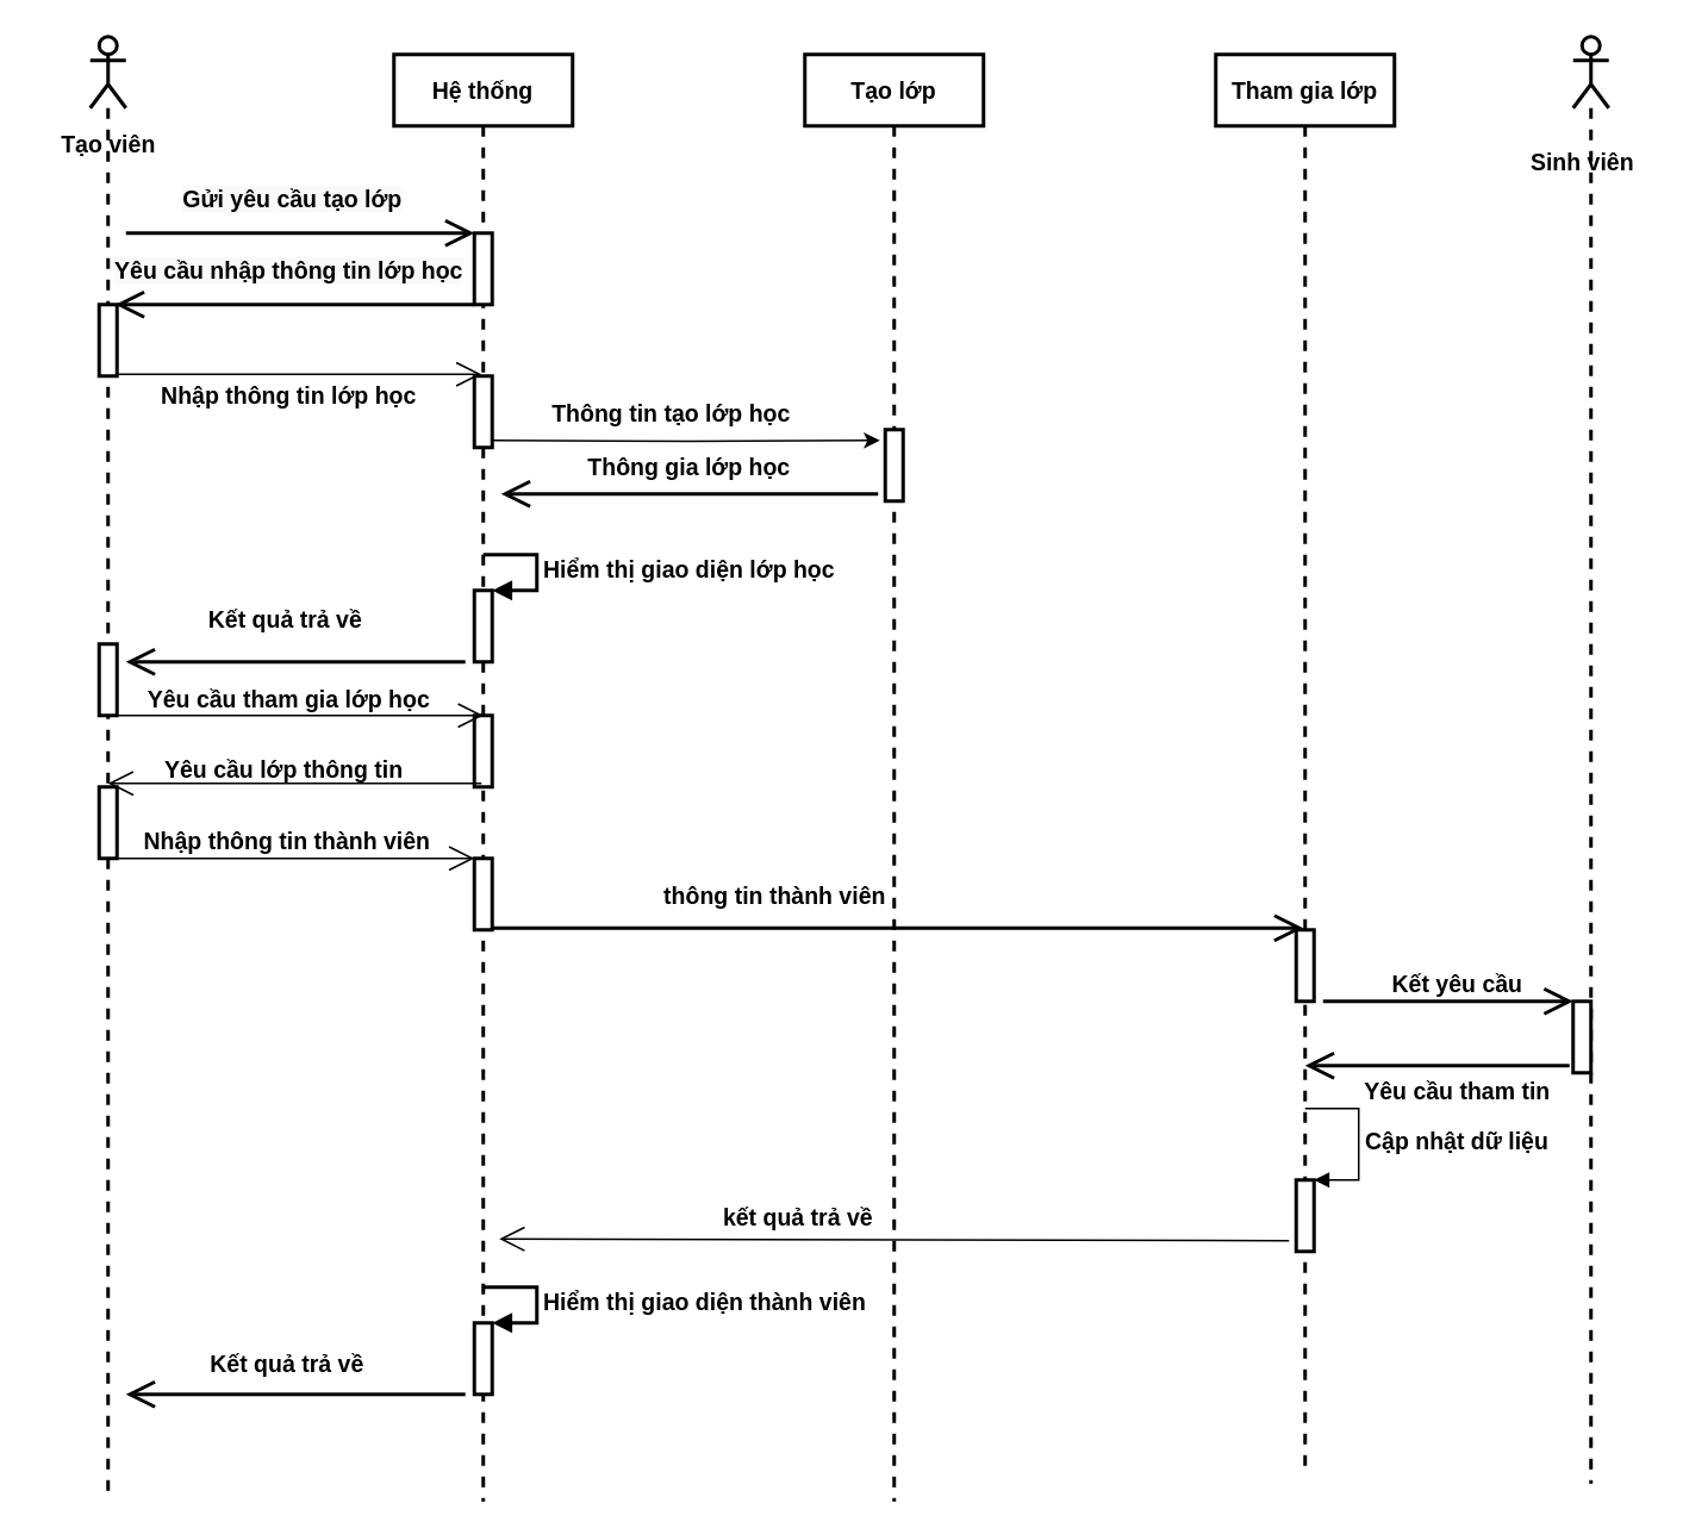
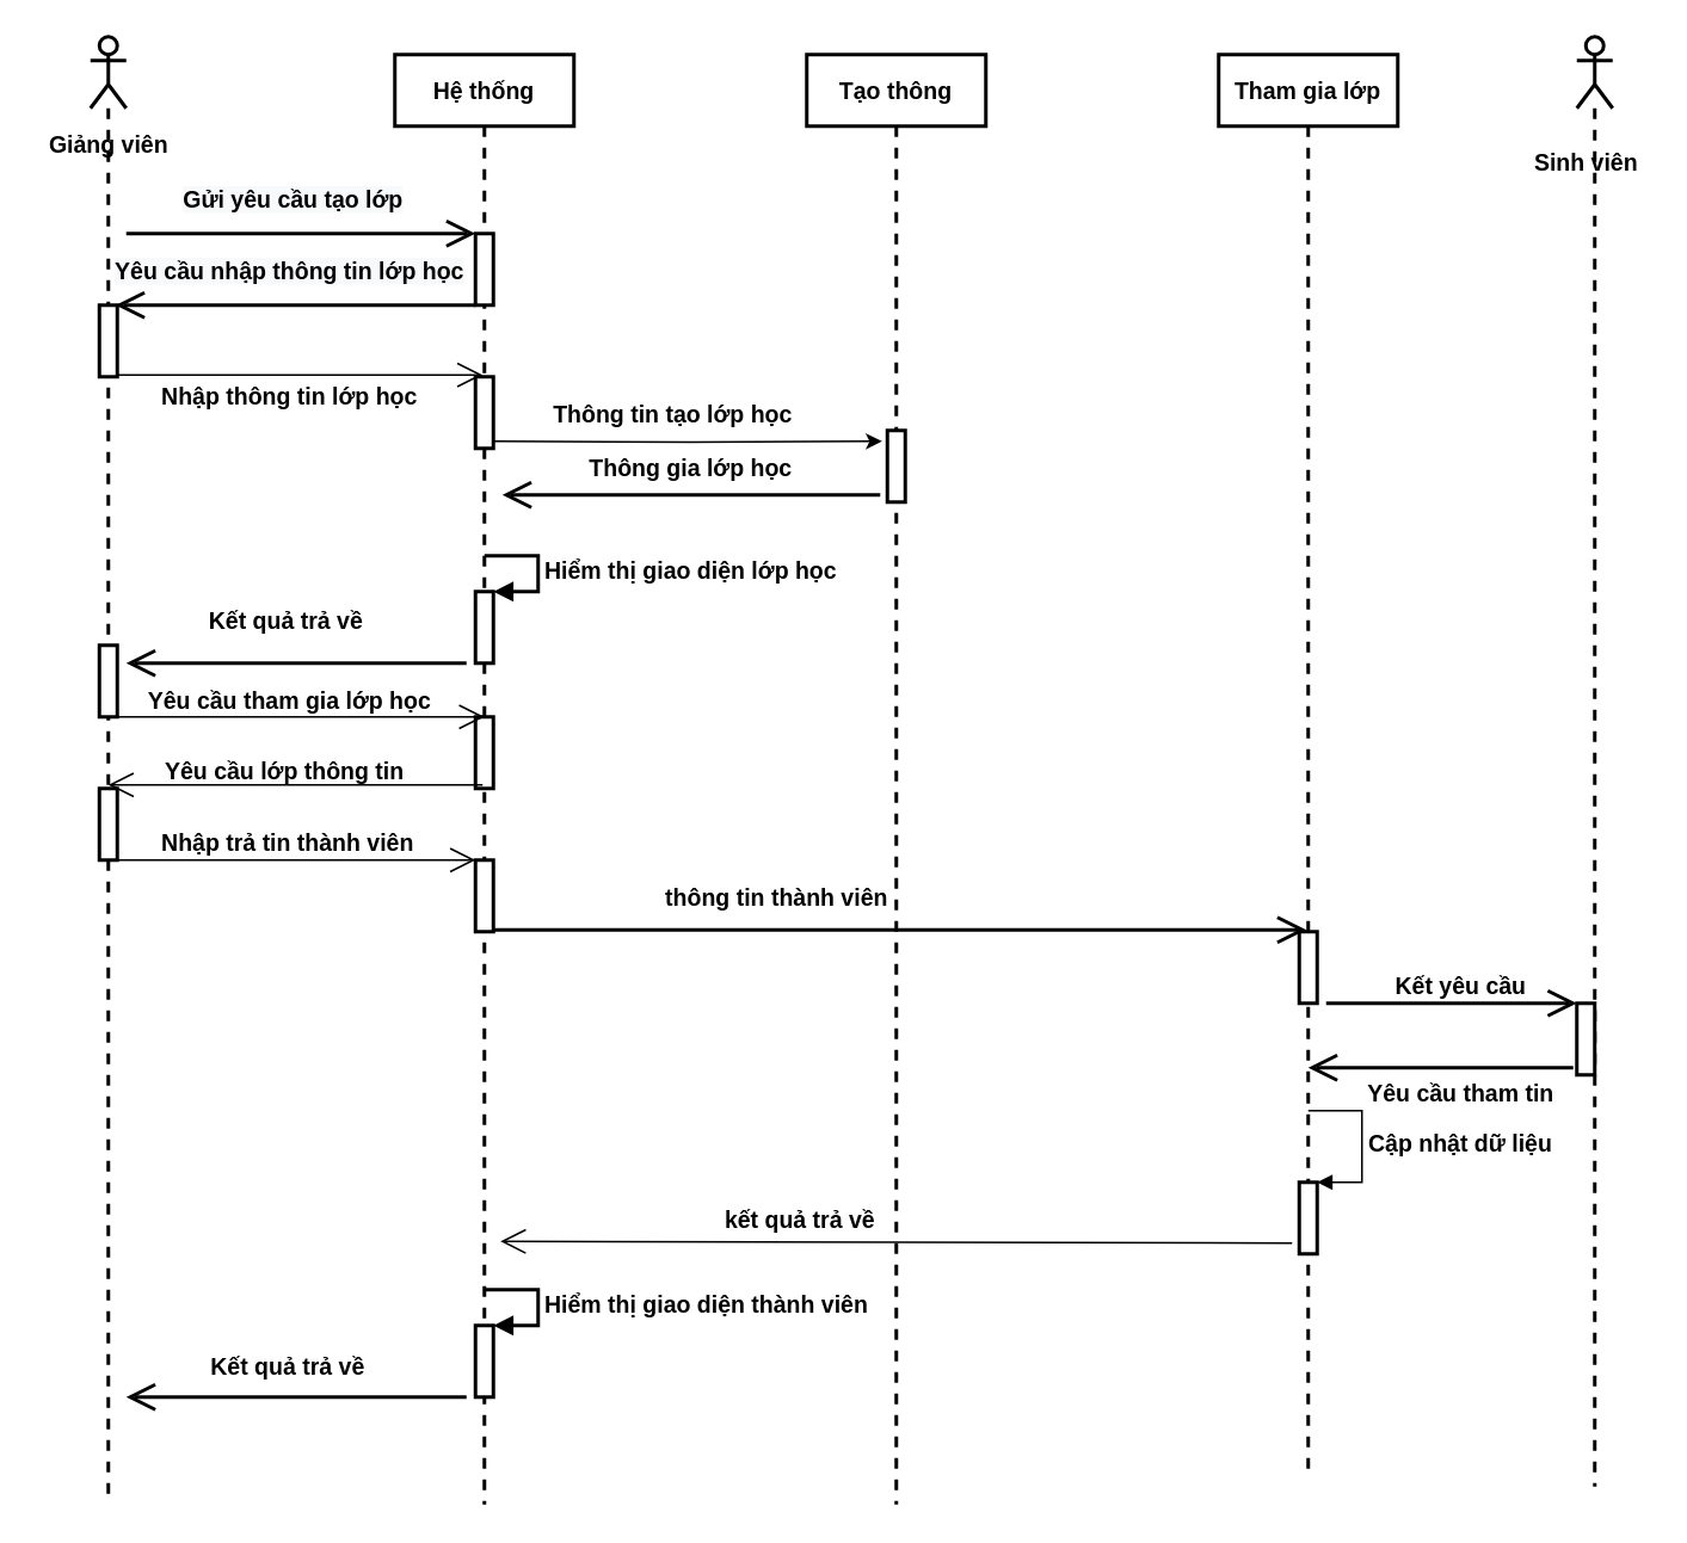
  <mxCell id="0" />
  <mxCell id="1" parent="0" />
  <mxCell id="2" value="" style="shape=umlLifeline;participant=umlActor;perimeter=lifelinePerimeter;whiteSpace=wrap;html=1;container=1;collapsible=0;recursiveResize=0;verticalAlign=top;spacingTop=36;outlineConnect=0;strokeWidth=2;fontSize=13;fontStyle=1" vertex="1" parent="1"><mxGeometry x="50" y="20" width="20" height="820" as="geometry" /></mxCell>
  <mxCell id="3" value="" style="html=1;points=[];perimeter=orthogonalPerimeter;fontSize=13;strokeWidth=2;fontStyle=1" vertex="1" parent="2"><mxGeometry x="5" y="150" width="10" height="40" as="geometry" /></mxCell>
  <mxCell id="4" value="" style="html=1;points=[];perimeter=orthogonalPerimeter;fontSize=13;strokeWidth=2;fontStyle=1" vertex="1" parent="2"><mxGeometry x="5" y="340" width="10" height="40" as="geometry" /></mxCell>
  <mxCell id="5" value="" style="html=1;points=[];perimeter=orthogonalPerimeter;fontSize=13;strokeWidth=2;fontStyle=1" vertex="1" parent="2"><mxGeometry x="5" y="420" width="10" height="40" as="geometry" /></mxCell>
  <mxCell id="6" value="Hệ thống" style="shape=umlLifeline;perimeter=lifelinePerimeter;whiteSpace=wrap;html=1;container=1;collapsible=0;recursiveResize=0;outlineConnect=0;strokeWidth=2;fontSize=13;fontStyle=1" vertex="1" parent="1"><mxGeometry x="220" y="30" width="100" height="810" as="geometry" /></mxCell>
  <mxCell id="7" value="" style="html=1;points=[];perimeter=orthogonalPerimeter;strokeWidth=2;fontSize=13;fontStyle=1" vertex="1" parent="6"><mxGeometry x="45" y="100.0" width="10" height="40" as="geometry" /></mxCell>
  <mxCell id="8" value="" style="html=1;points=[];perimeter=orthogonalPerimeter;fontSize=13;strokeWidth=2;fontStyle=1" vertex="1" parent="6"><mxGeometry x="45" y="180" width="10" height="40" as="geometry" /></mxCell>
  <mxCell id="9" value="" style="html=1;points=[];perimeter=orthogonalPerimeter;fontSize=13;strokeWidth=2;fontStyle=1" vertex="1" parent="6"><mxGeometry x="45" y="370" width="10" height="40" as="geometry" /></mxCell>
  <mxCell id="10" value="" style="html=1;points=[];perimeter=orthogonalPerimeter;fontSize=13;fontStyle=1;strokeWidth=2;" vertex="1" parent="6"><mxGeometry x="45" y="300" width="10" height="40" as="geometry" /></mxCell>
  <mxCell id="11" value="Hiểm thị giao diện lớp học&amp;nbsp;" style="edgeStyle=orthogonalEdgeStyle;html=1;align=left;spacingLeft=2;endArrow=block;rounded=0;entryX=1;entryY=0;fontSize=13;fontStyle=1;strokeWidth=2;" edge="1" target="10" parent="6"><mxGeometry relative="1" as="geometry"><mxPoint x="50" y="280" as="sourcePoint" /><Array as="points"><mxPoint x="80" y="280" /></Array></mxGeometry></mxCell>
  <mxCell id="12" value="" style="endArrow=open;endFill=1;endSize=12;html=1;rounded=0;fontSize=13;fontStyle=1" edge="1" parent="6" source="2"><mxGeometry width="160" relative="1" as="geometry"><mxPoint x="-115" y="450" as="sourcePoint" /><mxPoint x="45" y="450" as="targetPoint" /></mxGeometry></mxCell>
  <mxCell id="13" value="" style="html=1;points=[];perimeter=orthogonalPerimeter;strokeWidth=2;fontSize=13;fontStyle=1" vertex="1" parent="6"><mxGeometry x="45" y="450" width="10" height="40" as="geometry" /></mxCell>
  <mxCell id="14" value="" style="html=1;points=[];perimeter=orthogonalPerimeter;fontSize=13;fontStyle=1;strokeWidth=2;" vertex="1" parent="6"><mxGeometry x="45" y="710" width="10" height="40" as="geometry" /></mxCell>
  <mxCell id="15" value="Hiểm thị giao diện thành viên&amp;nbsp;" style="edgeStyle=orthogonalEdgeStyle;html=1;align=left;spacingLeft=2;endArrow=block;rounded=0;entryX=1;entryY=0;fontSize=13;fontStyle=1;strokeWidth=2;" edge="1" parent="6" target="14"><mxGeometry relative="1" as="geometry"><mxPoint x="50" y="690" as="sourcePoint" /><Array as="points"><mxPoint x="80" y="690" /></Array></mxGeometry></mxCell>
- <mxCell id="16" value="Tạo lớp" style="shape=umlLifeline;perimeter=lifelinePerimeter;whiteSpace=wrap;html=1;container=1;collapsible=0;recursiveResize=0;outlineConnect=0;strokeWidth=2;fontSize=13;fontStyle=1" vertex="1" parent="1"><mxGeometry x="450" y="30" width="100" height="810" as="geometry" /></mxCell>
+ <mxCell id="16" value="Tạo thông" style="shape=umlLifeline;perimeter=lifelinePerimeter;whiteSpace=wrap;html=1;container=1;collapsible=0;recursiveResize=0;outlineConnect=0;strokeWidth=2;fontSize=13;fontStyle=1" vertex="1" parent="1"><mxGeometry x="450" y="30" width="100" height="810" as="geometry" /></mxCell>
  <mxCell id="17" value="" style="html=1;points=[];perimeter=orthogonalPerimeter;strokeWidth=2;fontSize=13;fontStyle=1" vertex="1" parent="16"><mxGeometry x="45" y="210" width="10" height="40" as="geometry" /></mxCell>
  <mxCell id="18" value="" style="endArrow=open;endFill=1;endSize=12;html=1;rounded=0;fontSize=13;fontStyle=1;strokeWidth=2;" edge="1" parent="16" target="33"><mxGeometry width="160" relative="1" as="geometry"><mxPoint x="-175" y="489" as="sourcePoint" /><mxPoint x="30" y="489" as="targetPoint" /></mxGeometry></mxCell>
  <mxCell id="19" value="thông tin thành viên" style="edgeLabel;html=1;align=center;verticalAlign=middle;resizable=0;points=[];fontSize=13;fontStyle=1" vertex="1" connectable="0" parent="18"><mxGeometry x="-0.308" y="4" relative="1" as="geometry"><mxPoint y="-15" as="offset" /></mxGeometry></mxCell>
  <mxCell id="20" value="" style="endArrow=open;endFill=1;endSize=12;html=1;rounded=0;strokeWidth=2;fontSize=13;fontStyle=1" edge="1" parent="1"><mxGeometry width="160" relative="1" as="geometry"><mxPoint x="70" y="130" as="sourcePoint" /><mxPoint x="265" y="130" as="targetPoint" /></mxGeometry></mxCell>
  <mxCell id="21" value="&lt;span style=&quot;font-size: 13px; background-color: rgb(248, 249, 250);&quot;&gt;Gửi yêu cầu tạo lớp&lt;/span&gt;" style="edgeLabel;html=1;align=center;verticalAlign=middle;resizable=0;points=[];fontSize=13;fontStyle=1" vertex="1" connectable="0" parent="20"><mxGeometry x="-0.259" y="3" relative="1" as="geometry"><mxPoint x="20" y="-17" as="offset" /></mxGeometry></mxCell>
  <mxCell id="22" value="" style="endArrow=open;endFill=1;endSize=12;html=1;rounded=0;strokeWidth=2;fontSize=13;fontStyle=1" edge="1" parent="1" source="7"><mxGeometry width="160" relative="1" as="geometry"><mxPoint x="253" y="170" as="sourcePoint" /><mxPoint x="64" y="170" as="targetPoint" /></mxGeometry></mxCell>
  <mxCell id="23" value="&lt;span style=&quot;background-color: rgb(248, 249, 250); font-size: 13px;&quot;&gt;Yêu cầu nhập thông tin lớp học&lt;/span&gt;" style="edgeLabel;html=1;align=center;verticalAlign=middle;resizable=0;points=[];fontSize=13;fontStyle=1" vertex="1" connectable="0" parent="22"><mxGeometry x="0.17" y="5" relative="1" as="geometry"><mxPoint x="13" y="-25" as="offset" /></mxGeometry></mxCell>
  <mxCell id="24" value="" style="endArrow=open;endFill=1;endSize=12;html=1;rounded=0;fontSize=13;strokeWidth=2;exitX=-0.4;exitY=0.9;exitDx=0;exitDy=0;exitPerimeter=0;fontStyle=1;" edge="1" parent="1" source="17"><mxGeometry width="160" relative="1" as="geometry"><mxPoint x="479" y="355" as="sourcePoint" /><mxPoint x="280" y="276" as="targetPoint" /></mxGeometry></mxCell>
  <mxCell id="25" value="Thông tin tạo lớp học" style="edgeLabel;html=1;align=center;verticalAlign=middle;resizable=0;points=[];fontSize=13;fontStyle=1" vertex="1" connectable="0" parent="24"><mxGeometry x="0.107" y="-1" relative="1" as="geometry"><mxPoint y="-45" as="offset" /></mxGeometry></mxCell>
- <mxCell id="26" value="&lt;span style=&quot;font-size: 13px;&quot;&gt;Tạo viên&lt;/span&gt;" style="text;html=1;align=center;verticalAlign=middle;resizable=0;points=[];autosize=1;strokeColor=none;fillColor=none;fontSize=13;fontStyle=1" vertex="1" parent="1"><mxGeometry x="20" y="70" width="80" height="20" as="geometry" /></mxCell>
+ <mxCell id="26" value="&lt;span style=&quot;font-size: 13px;&quot;&gt;Giảng viên&lt;/span&gt;" style="text;html=1;align=center;verticalAlign=middle;resizable=0;points=[];autosize=1;strokeColor=none;fillColor=none;fontSize=13;fontStyle=1" vertex="1" parent="1"><mxGeometry x="20" y="70" width="80" height="20" as="geometry" /></mxCell>
  <mxCell id="27" value="" style="shape=umlLifeline;participant=umlActor;perimeter=lifelinePerimeter;whiteSpace=wrap;html=1;container=1;collapsible=0;recursiveResize=0;verticalAlign=top;spacingTop=36;outlineConnect=0;strokeWidth=2;fontSize=13;fontStyle=1" vertex="1" parent="1"><mxGeometry x="880" y="20" width="20" height="810" as="geometry" /></mxCell>
  <mxCell id="28" value="" style="html=1;points=[];perimeter=orthogonalPerimeter;strokeWidth=2;fontSize=13;fontStyle=1" vertex="1" parent="27"><mxGeometry y="540" width="10" height="40" as="geometry" /></mxCell>
  <mxCell id="29" value="&lt;span style=&quot;font-size: 13px;&quot;&gt;Sinh viên&lt;/span&gt;" style="text;html=1;align=center;verticalAlign=middle;resizable=0;points=[];autosize=1;strokeColor=none;fillColor=none;fontSize=13;fontStyle=1" vertex="1" parent="1"><mxGeometry x="850" y="80" width="70" height="20" as="geometry" /></mxCell>
  <mxCell id="30" value="" style="endArrow=open;endFill=1;endSize=12;html=1;rounded=0;fontSize=13;fontStyle=1" edge="1" parent="1"><mxGeometry width="160" relative="1" as="geometry"><mxPoint x="65" y="209" as="sourcePoint" /><mxPoint x="269" y="209" as="targetPoint" /></mxGeometry></mxCell>
  <mxCell id="31" value="Nhập thông tin lớp học" style="edgeLabel;html=1;align=center;verticalAlign=middle;resizable=0;points=[];fontSize=13;fontStyle=1" vertex="1" connectable="0" parent="30"><mxGeometry x="-0.196" y="4" relative="1" as="geometry"><mxPoint x="13" y="15" as="offset" /></mxGeometry></mxCell>
  <mxCell id="32" style="edgeStyle=orthogonalEdgeStyle;rounded=0;orthogonalLoop=1;jettySize=auto;html=1;fontSize=13;entryX=-0.3;entryY=0.15;entryDx=0;entryDy=0;entryPerimeter=0;fontStyle=1" edge="1" parent="1" target="17"><mxGeometry relative="1" as="geometry"><mxPoint x="275" y="246" as="sourcePoint" /><mxPoint x="549" y="246" as="targetPoint" /></mxGeometry></mxCell>
  <mxCell id="33" value="Tham gia lớp" style="shape=umlLifeline;perimeter=lifelinePerimeter;whiteSpace=wrap;html=1;container=1;collapsible=0;recursiveResize=0;outlineConnect=0;strokeWidth=2;fontSize=13;fontStyle=1" vertex="1" parent="1"><mxGeometry x="680" y="30" width="100" height="790" as="geometry" /></mxCell>
  <mxCell id="34" value="" style="html=1;points=[];perimeter=orthogonalPerimeter;strokeWidth=2;fontSize=13;fontStyle=1" vertex="1" parent="33"><mxGeometry x="45" y="490" width="10" height="40" as="geometry" /></mxCell>
  <mxCell id="35" value="" style="html=1;points=[];perimeter=orthogonalPerimeter;fontSize=13;fontStyle=1;strokeWidth=2;" vertex="1" parent="33"><mxGeometry x="45" y="630" width="10" height="40" as="geometry" /></mxCell>
  <mxCell id="36" value="Cập nhật dữ liệu" style="edgeStyle=orthogonalEdgeStyle;html=1;align=left;spacingLeft=2;endArrow=block;rounded=0;entryX=1;entryY=0;fontSize=13;fontStyle=1" edge="1" target="35" parent="33"><mxGeometry relative="1" as="geometry"><mxPoint x="50" y="590" as="sourcePoint" /><Array as="points"><mxPoint x="80" y="590" /></Array></mxGeometry></mxCell>
  <mxCell id="37" value="" style="endArrow=open;endFill=1;endSize=12;html=1;rounded=0;fontSize=13;fontStyle=1;strokeWidth=2;" edge="1" parent="1"><mxGeometry width="160" relative="1" as="geometry"><mxPoint x="260" y="370" as="sourcePoint" /><mxPoint x="70" y="370" as="targetPoint" /></mxGeometry></mxCell>
  <mxCell id="38" value="Kết quả trả về" style="edgeLabel;html=1;align=center;verticalAlign=middle;resizable=0;points=[];fontSize=13;fontStyle=1" vertex="1" connectable="0" parent="1"><mxGeometry x="160" y="350" as="geometry"><mxPoint x="-2" y="-5" as="offset" /></mxGeometry></mxCell>
  <mxCell id="39" value="" style="endArrow=open;endFill=1;endSize=12;html=1;rounded=0;fontSize=13;fontStyle=1" edge="1" parent="1"><mxGeometry width="160" relative="1" as="geometry"><mxPoint x="65" y="400" as="sourcePoint" /><mxPoint x="270" y="400" as="targetPoint" /></mxGeometry></mxCell>
  <mxCell id="40" value="Yêu cầu tham gia lớp học" style="edgeLabel;html=1;align=center;verticalAlign=middle;resizable=0;points=[];fontSize=13;fontStyle=1" vertex="1" connectable="0" parent="39"><mxGeometry x="-0.196" y="4" relative="1" as="geometry"><mxPoint x="13" y="-6" as="offset" /></mxGeometry></mxCell>
  <mxCell id="41" value="" style="endArrow=open;endFill=1;endSize=12;html=1;rounded=0;fontSize=13;fontStyle=1" edge="1" parent="1"><mxGeometry width="160" relative="1" as="geometry"><mxPoint x="269" y="438" as="sourcePoint" /><mxPoint x="60" y="438" as="targetPoint" /></mxGeometry></mxCell>
  <mxCell id="42" value="Yêu cầu lớp thông tin&amp;nbsp;" style="text;html=1;align=center;verticalAlign=middle;resizable=0;points=[];autosize=1;strokeColor=none;fillColor=none;fontSize=13;fontStyle=1" vertex="1" parent="1"><mxGeometry x="80" y="420" width="160" height="20" as="geometry" /></mxCell>
  <mxCell id="43" value="Thông gia lớp học" style="edgeLabel;html=1;align=center;verticalAlign=middle;resizable=0;points=[];fontSize=13;fontStyle=1" vertex="1" connectable="0" parent="1"><mxGeometry x="384" y="260" as="geometry" /></mxCell>
- <mxCell id="44" value="Nhập thông tin thành viên" style="text;html=1;align=center;verticalAlign=middle;resizable=0;points=[];autosize=1;strokeColor=none;fillColor=none;fontSize=13;fontStyle=1;strokeWidth=2;" vertex="1" parent="1"><mxGeometry x="70" y="460" width="180" height="20" as="geometry" /></mxCell>
+ <mxCell id="44" value="Nhập trả tin thành viên" style="text;html=1;align=center;verticalAlign=middle;resizable=0;points=[];autosize=1;strokeColor=none;fillColor=none;fontSize=13;fontStyle=1;strokeWidth=2;" vertex="1" parent="1"><mxGeometry x="70" y="460" width="180" height="20" as="geometry" /></mxCell>
  <mxCell id="45" value="" style="endArrow=open;endFill=1;endSize=12;html=1;rounded=0;fontSize=13;fontStyle=1;strokeWidth=2;" edge="1" parent="1"><mxGeometry width="160" relative="1" as="geometry"><mxPoint x="740" y="560" as="sourcePoint" /><mxPoint x="880" y="560" as="targetPoint" /></mxGeometry></mxCell>
  <mxCell id="46" value="Kết yêu cầu" style="text;html=1;align=center;verticalAlign=middle;resizable=0;points=[];autosize=1;strokeColor=none;fillColor=none;fontSize=13;fontStyle=1" vertex="1" parent="1"><mxGeometry x="770" y="540" width="90" height="20" as="geometry" /></mxCell>
  <mxCell id="47" value="" style="endArrow=open;endFill=1;endSize=12;html=1;rounded=0;fontSize=13;exitX=-0.2;exitY=0.9;exitDx=0;exitDy=0;exitPerimeter=0;fontStyle=1;strokeWidth=2;" edge="1" parent="1" source="28" target="33"><mxGeometry width="160" relative="1" as="geometry"><mxPoint x="290" y="360" as="sourcePoint" /><mxPoint x="740" y="596" as="targetPoint" /></mxGeometry></mxCell>
  <mxCell id="48" value="Yêu cầu tham tin" style="text;html=1;align=center;verticalAlign=middle;resizable=0;points=[];autosize=1;strokeColor=none;fillColor=none;fontSize=13;fontStyle=1" vertex="1" parent="1"><mxGeometry x="755" y="600" width="120" height="20" as="geometry" /></mxCell>
  <mxCell id="49" value="" style="endArrow=open;endFill=1;endSize=12;html=1;rounded=0;fontSize=13;entryX=1.4;entryY=0;entryDx=0;entryDy=0;entryPerimeter=0;exitX=-0.4;exitY=0.85;exitDx=0;exitDy=0;exitPerimeter=0;fontStyle=1" edge="1" parent="1" source="35"><mxGeometry width="160" relative="1" as="geometry"><mxPoint x="290" y="570" as="sourcePoint" /><mxPoint x="279" y="693" as="targetPoint" /></mxGeometry></mxCell>
  <mxCell id="50" value="kết quả trả về" style="edgeLabel;html=1;align=center;verticalAlign=middle;resizable=0;points=[];fontSize=13;fontStyle=1" vertex="1" connectable="0" parent="49"><mxGeometry x="0.249" y="-2" relative="1" as="geometry"><mxPoint y="-11" as="offset" /></mxGeometry></mxCell>
  <mxCell id="51" value="Kết quả trả về" style="edgeLabel;html=1;align=center;verticalAlign=middle;resizable=0;points=[];fontSize=13;fontStyle=1" vertex="1" connectable="0" parent="1"><mxGeometry x="170" y="360" as="geometry"><mxPoint x="-11" y="402" as="offset" /></mxGeometry></mxCell>
  <mxCell id="52" value="" style="endArrow=open;endFill=1;endSize=12;html=1;rounded=0;fontSize=13;fontStyle=1;strokeWidth=2;" edge="1" parent="1"><mxGeometry width="160" relative="1" as="geometry"><mxPoint x="260" y="780" as="sourcePoint" /><mxPoint x="70" y="780" as="targetPoint" /></mxGeometry></mxCell>
